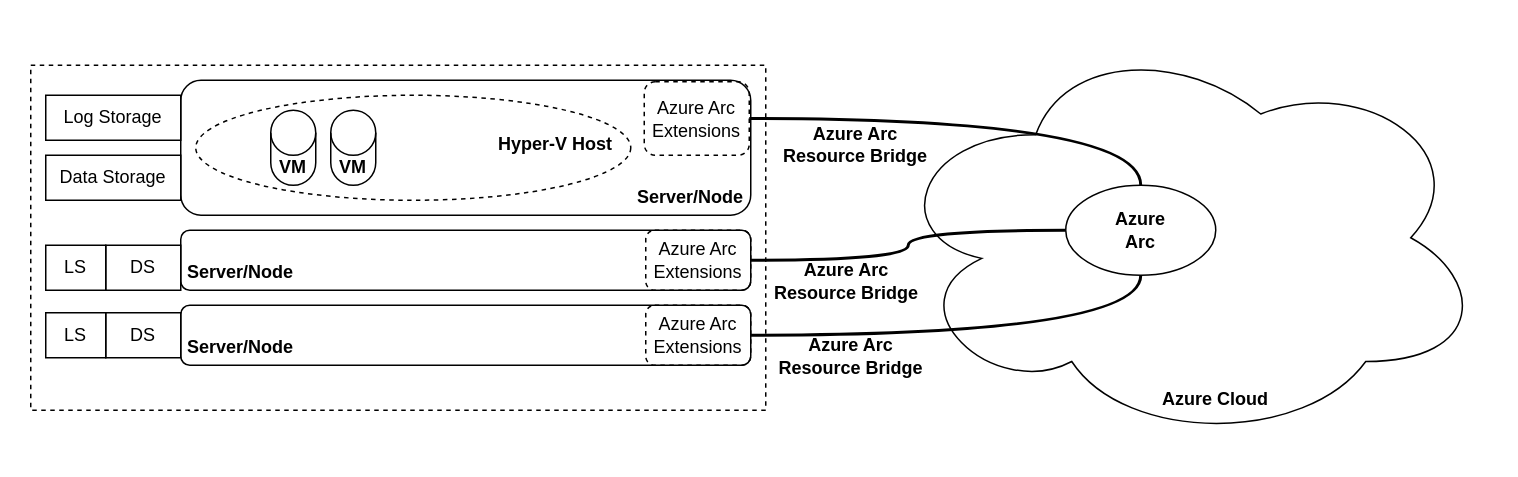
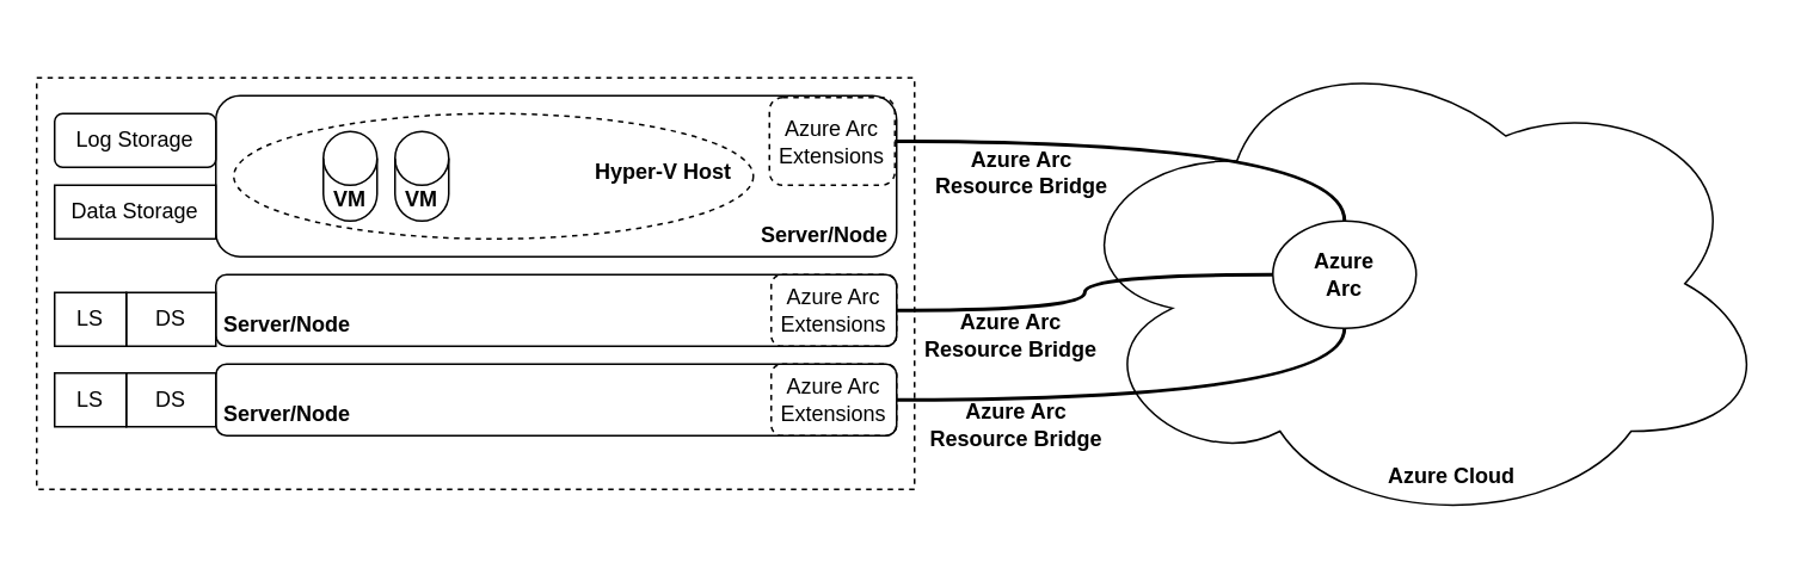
  <mxCell id="0" />
  <mxCell id="1" parent="0" />
  <mxCell id="2" value="" style="rounded=0;whiteSpace=wrap;html=1;dashed=1;fillColor=none;" vertex="1" parent="1"><mxGeometry x="20" y="43" width="490" height="230" as="geometry" /></mxCell>
  <mxCell id="3" value="" style="rounded=1;whiteSpace=wrap;html=1;fillColor=none;" vertex="1" parent="1"><mxGeometry x="120" y="53" width="380" height="90" as="geometry" /></mxCell>
  <mxCell id="4" value="" style="rounded=1;whiteSpace=wrap;html=1;fillColor=none;" vertex="1" parent="1"><mxGeometry x="120" y="153" width="380" height="40" as="geometry" /></mxCell>
  <mxCell id="5" value="" style="rounded=1;whiteSpace=wrap;html=1;fillColor=none;" vertex="1" parent="1"><mxGeometry x="120" y="203" width="380" height="40" as="geometry" /></mxCell>
  <mxCell id="6" value="" style="ellipse;whiteSpace=wrap;html=1;dashed=1;fillColor=none;" vertex="1" parent="1"><mxGeometry x="130" y="63" width="290" height="70" as="geometry" /></mxCell>
  <mxCell id="7" value="&lt;b&gt;VM&lt;/b&gt;" style="shape=cylinder3;whiteSpace=wrap;html=1;boundedLbl=1;backgroundOutline=1;size=15;fillColor=none;" vertex="1" parent="1"><mxGeometry x="180" y="73" width="30" height="50" as="geometry" /></mxCell>
  <mxCell id="8" value="&lt;b&gt;VM&lt;/b&gt;" style="shape=cylinder3;whiteSpace=wrap;html=1;boundedLbl=1;backgroundOutline=1;size=15;fillColor=none;" vertex="1" parent="1"><mxGeometry x="220" y="73" width="30" height="50" as="geometry" /></mxCell>
  <mxCell id="9" value="&lt;b&gt;Hyper-V&amp;nbsp;&lt;/b&gt;&lt;b style=&quot;background-color: initial;&quot;&gt;Host&lt;/b&gt;" style="text;html=1;align=center;verticalAlign=middle;whiteSpace=wrap;rounded=0;fillColor=none;" vertex="1" parent="1"><mxGeometry x="320" y="83" width="100" height="25" as="geometry" /></mxCell>
  <mxCell id="10" value="&lt;b&gt;Server/Node&lt;/b&gt;" style="text;html=1;align=center;verticalAlign=middle;whiteSpace=wrap;rounded=0;fillColor=none;" vertex="1" parent="1"><mxGeometry x="420" y="118" width="80" height="25" as="geometry" /></mxCell>
  <mxCell id="11" value="&lt;b&gt;Server/Node&lt;/b&gt;" style="text;html=1;align=center;verticalAlign=middle;whiteSpace=wrap;rounded=0;fillColor=none;" vertex="1" parent="1"><mxGeometry x="120" y="168" width="80" height="25" as="geometry" /></mxCell>
  <mxCell id="12" value="&lt;b&gt;Server/Node&lt;/b&gt;" style="text;html=1;align=center;verticalAlign=middle;whiteSpace=wrap;rounded=0;fillColor=none;" vertex="1" parent="1"><mxGeometry x="120" y="218" width="80" height="25" as="geometry" /></mxCell>
  <mxCell id="13" value="" style="ellipse;shape=cloud;whiteSpace=wrap;html=1;fillColor=none;" vertex="1" parent="1"><mxGeometry x="590" y="20.5" width="400" height="275" as="geometry" /></mxCell>
  <mxCell id="14" value="&lt;b&gt;Azure Cloud&lt;/b&gt;" style="text;html=1;align=center;verticalAlign=middle;whiteSpace=wrap;rounded=0;fillColor=none;" vertex="1" parent="1"><mxGeometry x="770" y="253" width="80" height="25" as="geometry" /></mxCell>
- <mxCell id="15" value="Azure&lt;div&gt;Arc&lt;/div&gt;" style="ellipse;whiteSpace=wrap;html=1;fontStyle=1;fillColor=none;" vertex="1" parent="1"><mxGeometry x="710" y="123" width="100" height="60" as="geometry" /></mxCell>
+ <mxCell id="15" value="Azure&lt;div&gt;Arc&lt;/div&gt;" style="ellipse;whiteSpace=wrap;html=1;fontStyle=1;fillColor=none;" vertex="1" parent="1"><mxGeometry x="710" y="123" width="80" height="60" as="geometry" /></mxCell>
  <mxCell id="16" style="edgeStyle=orthogonalEdgeStyle;rounded=0;orthogonalLoop=1;jettySize=auto;html=1;exitX=1;exitY=0.5;exitDx=0;exitDy=0;entryX=0.5;entryY=0;entryDx=0;entryDy=0;curved=1;endArrow=none;endFill=0;targetPerimeterSpacing=0;strokeWidth=2;" edge="1" parent="1" source="17" target="15"><mxGeometry relative="1" as="geometry" /></mxCell>
  <mxCell id="17" value="Azure Arc&lt;div&gt;Extensions&lt;/div&gt;" style="rounded=1;whiteSpace=wrap;html=1;dashed=1;fillColor=none;" vertex="1" parent="1"><mxGeometry x="429" y="54" width="70" height="49" as="geometry" /></mxCell>
  <mxCell id="18" value="&lt;b&gt;Azure Arc&lt;/b&gt;&lt;div&gt;&lt;b&gt;Resource Bridge&lt;/b&gt;&lt;/div&gt;" style="text;html=1;align=center;verticalAlign=middle;whiteSpace=wrap;rounded=0;fillColor=none;" vertex="1" parent="1"><mxGeometry x="520" y="83" width="100" height="25" as="geometry" /></mxCell>
  <mxCell id="19" style="edgeStyle=orthogonalEdgeStyle;rounded=0;orthogonalLoop=1;jettySize=auto;html=1;exitX=1;exitY=0.5;exitDx=0;exitDy=0;entryX=0;entryY=0.5;entryDx=0;entryDy=0;curved=1;strokeWidth=2;endArrow=none;endFill=0;" edge="1" parent="1" source="20" target="15"><mxGeometry relative="1" as="geometry" /></mxCell>
  <mxCell id="20" value="Azure Arc&lt;div&gt;Extensions&lt;/div&gt;" style="rounded=1;whiteSpace=wrap;html=1;dashed=1;fillColor=none;" vertex="1" parent="1"><mxGeometry x="430" y="153" width="70" height="40" as="geometry" /></mxCell>
  <mxCell id="21" style="edgeStyle=orthogonalEdgeStyle;rounded=0;orthogonalLoop=1;jettySize=auto;html=1;exitX=1;exitY=0.5;exitDx=0;exitDy=0;entryX=0.5;entryY=1;entryDx=0;entryDy=0;curved=1;strokeWidth=2;endArrow=none;endFill=0;" edge="1" parent="1" source="22" target="15"><mxGeometry relative="1" as="geometry" /></mxCell>
  <mxCell id="22" value="Azure Arc&lt;div&gt;Extensions&lt;/div&gt;" style="rounded=1;whiteSpace=wrap;html=1;dashed=1;fillColor=none;" vertex="1" parent="1"><mxGeometry x="430" y="203" width="70" height="40" as="geometry" /></mxCell>
  <mxCell id="23" value="&lt;b&gt;Azure Arc&lt;/b&gt;&lt;div&gt;&lt;b&gt;Resource Bridge&lt;/b&gt;&lt;/div&gt;" style="text;html=1;align=center;verticalAlign=middle;whiteSpace=wrap;rounded=0;fillColor=none;" vertex="1" parent="1"><mxGeometry x="514" y="174" width="100" height="25" as="geometry" /></mxCell>
  <mxCell id="24" value="&lt;b&gt;Azure Arc&lt;/b&gt;&lt;div&gt;&lt;b&gt;Resource Bridge&lt;/b&gt;&lt;/div&gt;" style="text;html=1;align=center;verticalAlign=middle;whiteSpace=wrap;rounded=0;fillColor=none;" vertex="1" parent="1"><mxGeometry x="517" y="224" width="100" height="25" as="geometry" /></mxCell>
- <mxCell id="25" value="Log Storage" style="rounded=0;whiteSpace=wrap;html=1;fillColor=none;" vertex="1" parent="1"><mxGeometry x="30" y="63" width="90" height="30" as="geometry" /></mxCell>
+ <mxCell id="25" value="Log Storage" style="whiteSpace=wrap;html=1;fillColor=none;rounded=1;" vertex="1" parent="1"><mxGeometry x="30" y="63" width="90" height="30" as="geometry" /></mxCell>
  <mxCell id="26" value="Data Storage" style="rounded=0;whiteSpace=wrap;html=1;fillColor=none;" vertex="1" parent="1"><mxGeometry x="30" y="103" width="90" height="30" as="geometry" /></mxCell>
  <mxCell id="27" value="DS" style="rounded=0;whiteSpace=wrap;html=1;fillColor=none;" vertex="1" parent="1"><mxGeometry x="70" y="163" width="50" height="30" as="geometry" /></mxCell>
  <mxCell id="28" value="LS" style="rounded=0;whiteSpace=wrap;html=1;fillColor=none;" vertex="1" parent="1"><mxGeometry x="30" y="163" width="40" height="30" as="geometry" /></mxCell>
  <mxCell id="29" value="DS" style="rounded=0;whiteSpace=wrap;html=1;fillColor=none;" vertex="1" parent="1"><mxGeometry x="70" y="208" width="50" height="30" as="geometry" /></mxCell>
  <mxCell id="30" value="LS" style="rounded=0;whiteSpace=wrap;html=1;fillColor=none;" vertex="1" parent="1"><mxGeometry x="30" y="208" width="40" height="30" as="geometry" /></mxCell>
